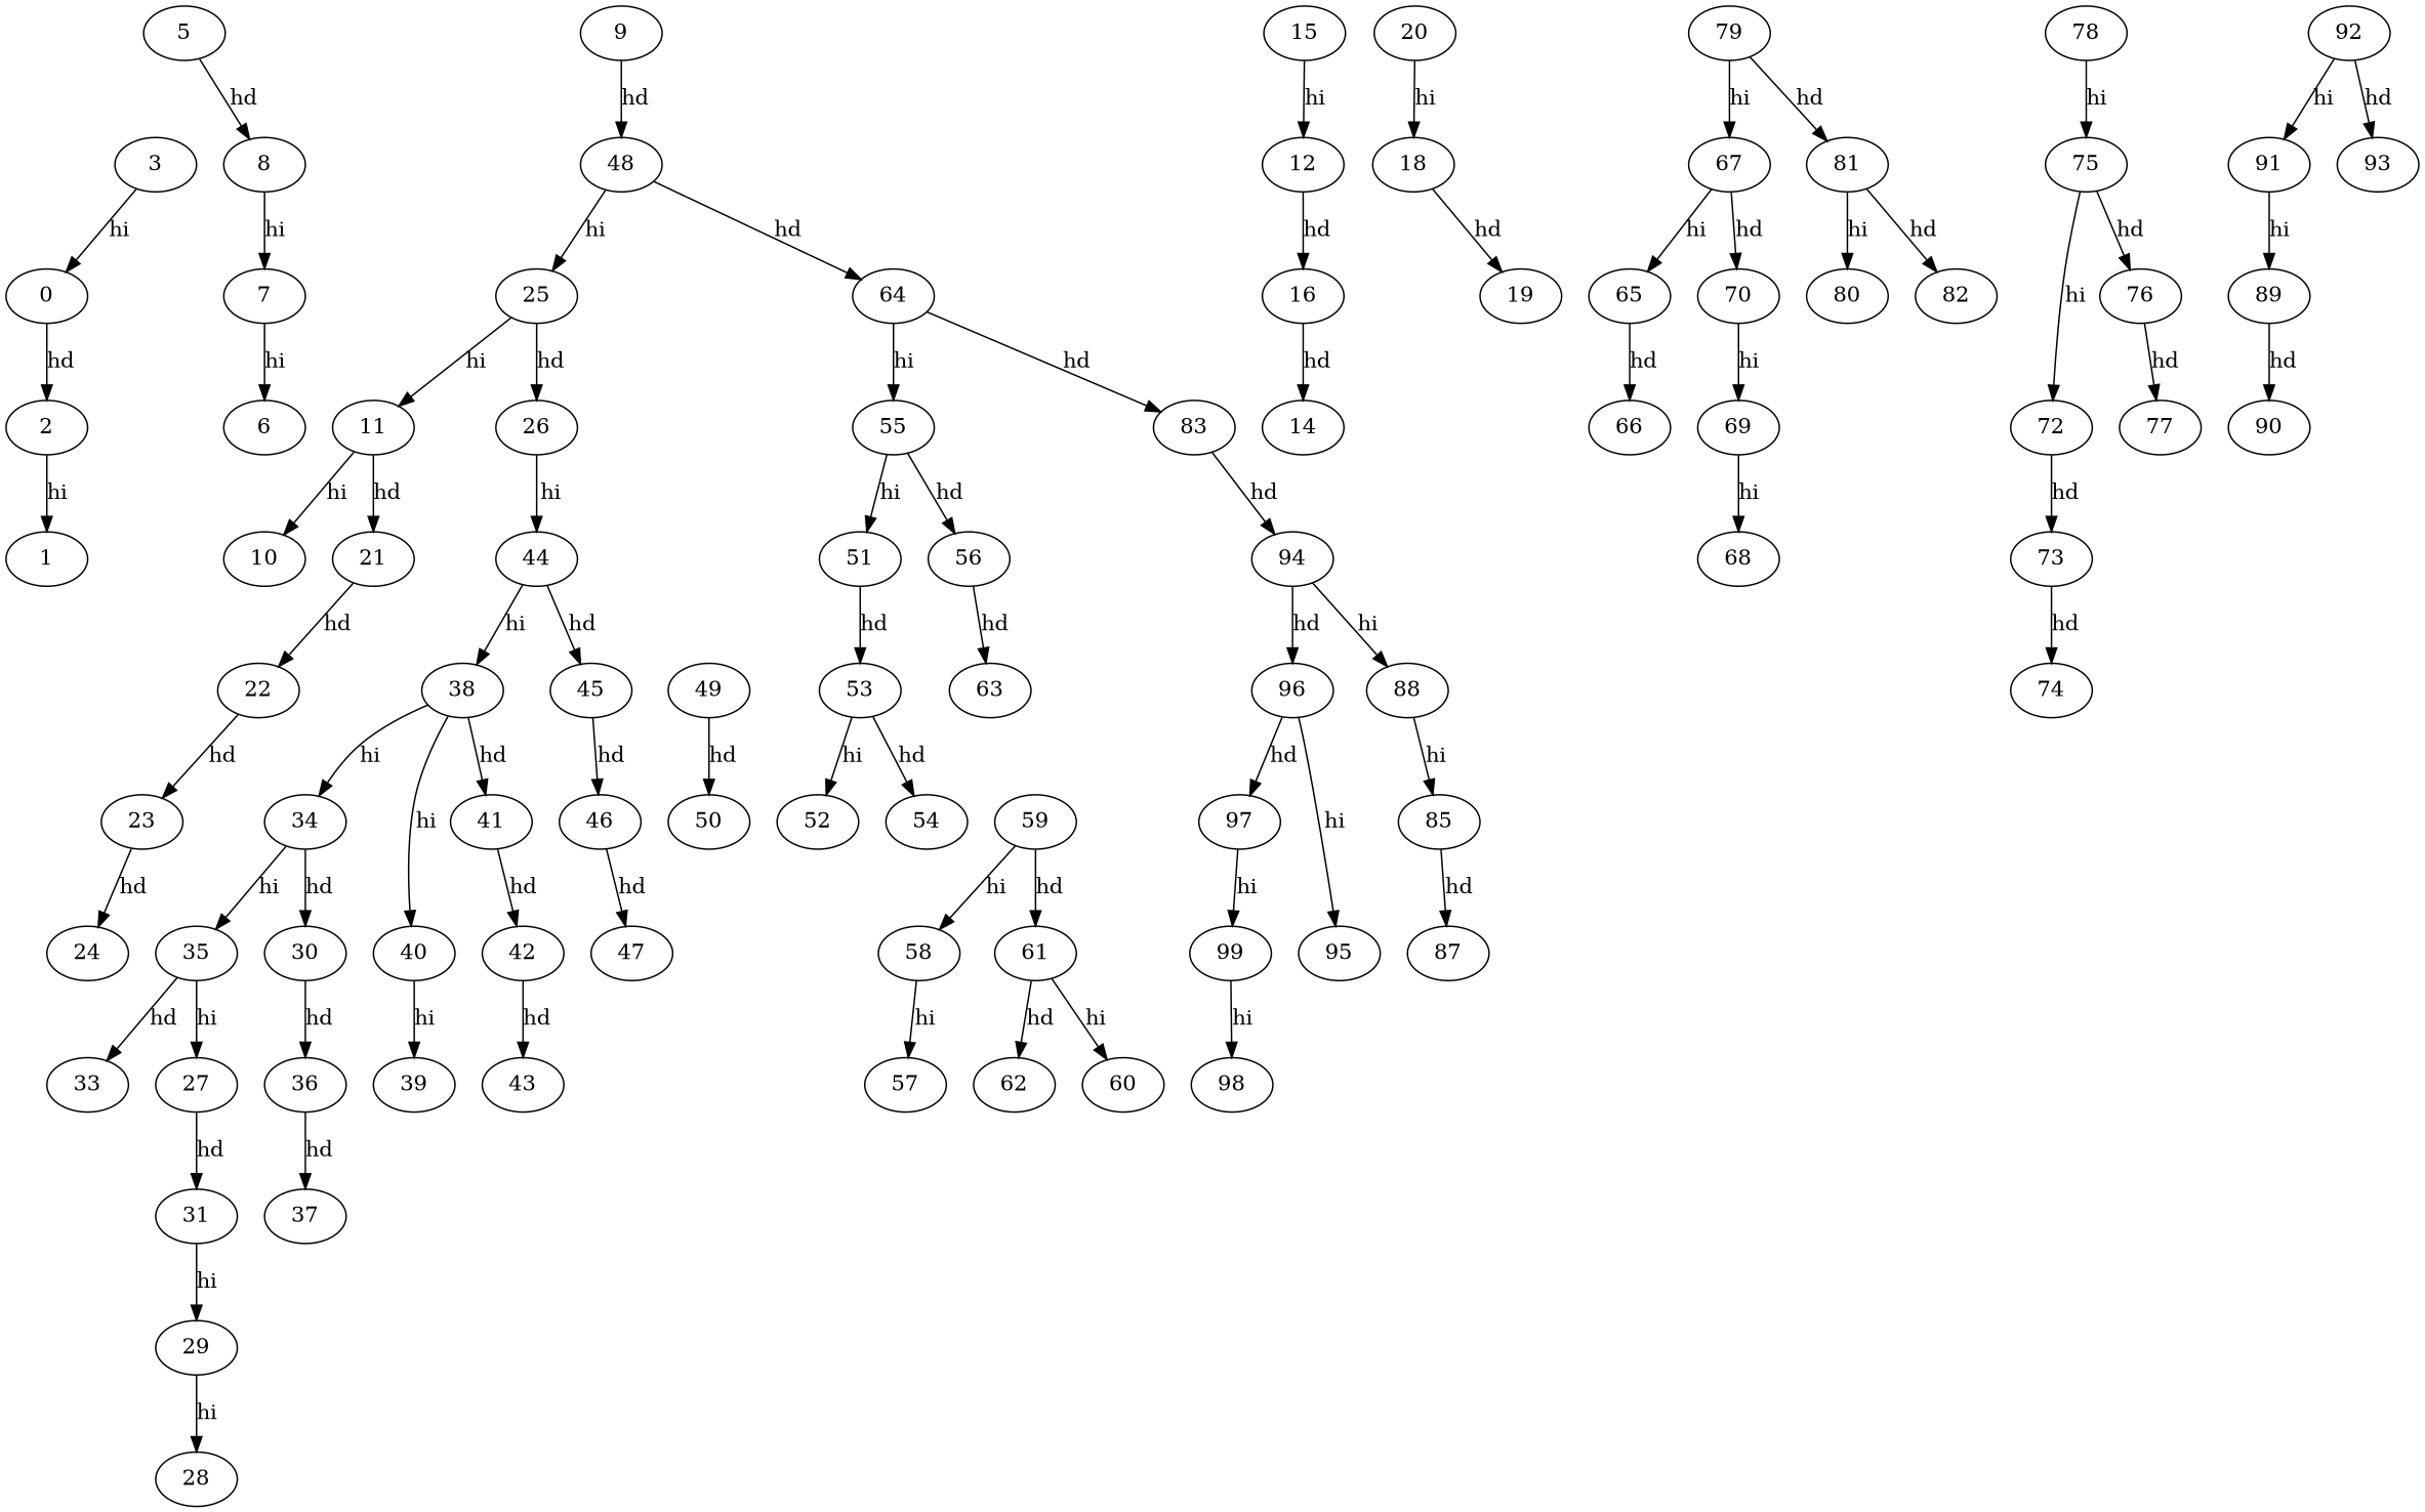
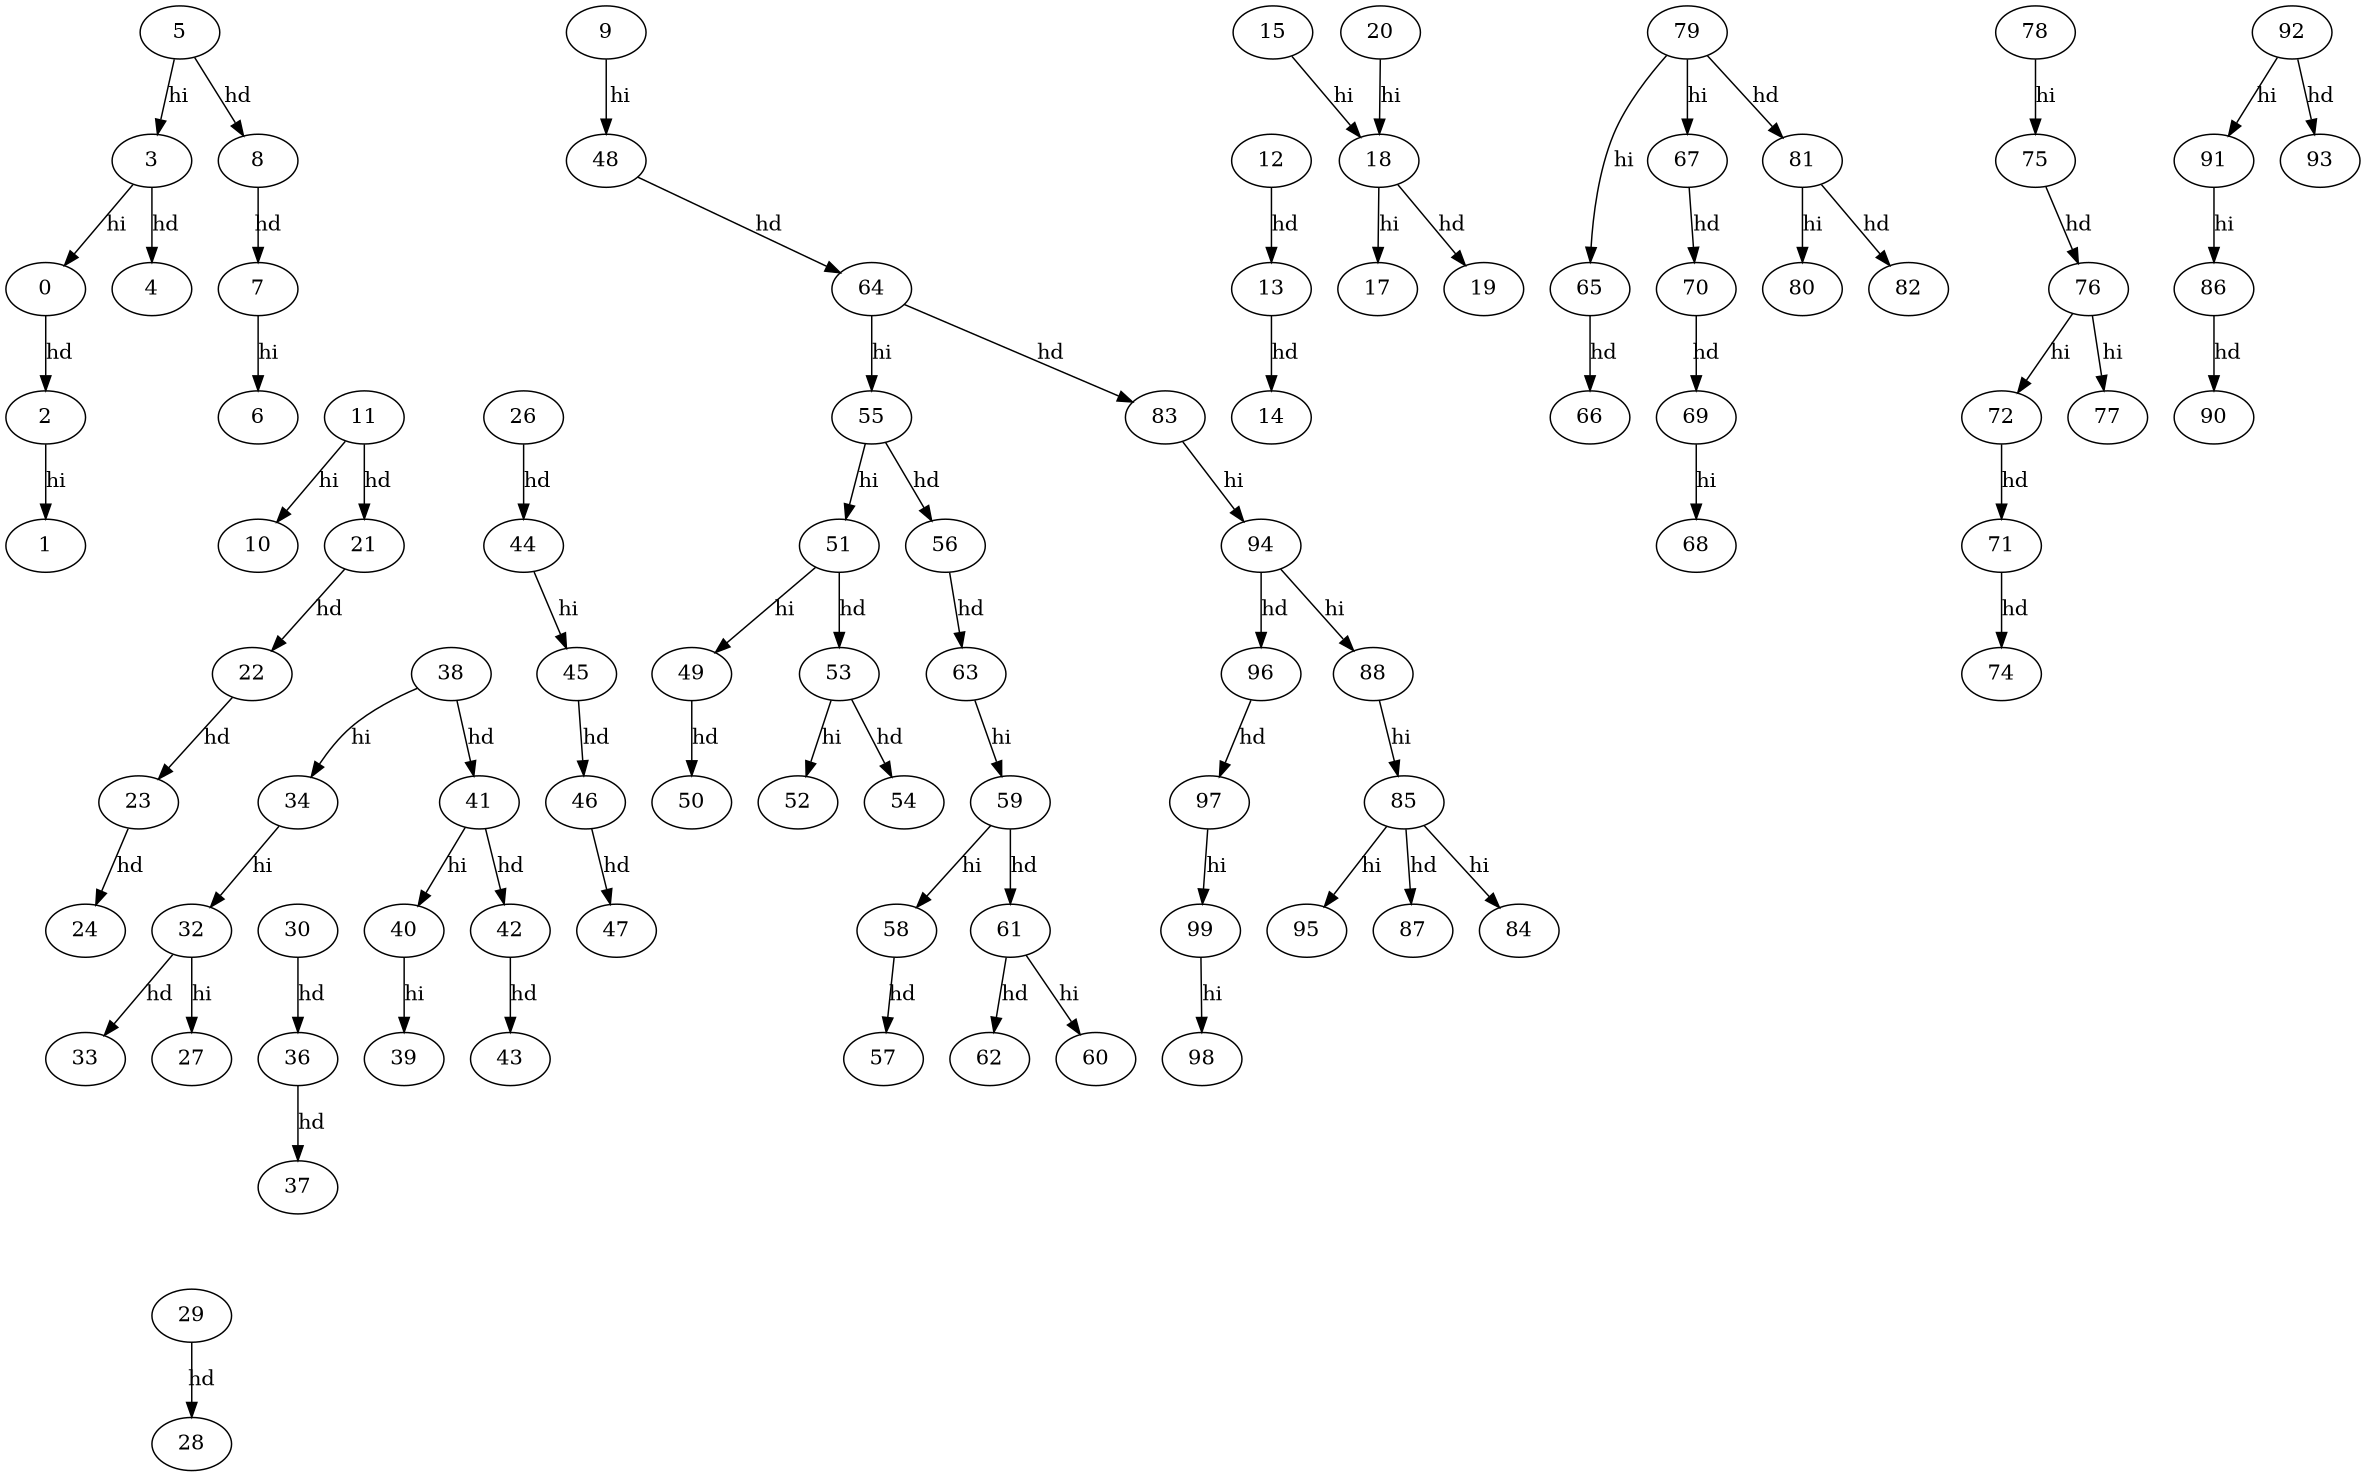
  digraph {
    0
    2
    1
    3
+   4
    5
    8
    7
    6
    9
    48
-   25
    64
    11
    26
    55
    83
    10
    21
    22
    23
    12
-   13 [label=16]
+   13
    14
    15
    20
    18
+   17
    19
    24
    44
    38
    45
    34
    41
    46
    27
-   31
    29
    28
-   32 [label=35]
+   32
    33
    n43 [label=30]
    36
    37
    40
    42
    39
    43
    47
    51
    56
    94
    49
    50
    53
    52
    54
    63
    59
    58
    61
    57
    60
    62
    79
    67
    81
    88
    96
    65
    66
    70
    69
    68
    78
    75
    72
    76
-   73
+   73 [label=71]
    74
    77
    80
    82
    85
    95
    97
+   84
    87
    92
    91
    93
-   89
+   89 [label=86]
    90
    99
    98
    0 -> 2 [label=hd]
    2 -> 1 [label=hi]
    3 -> 0 [label=hi]
+   3 -> 4 [label=hd]
+   5 -> 3 [label=hi]
    5 -> 8 [label=hd]
-   8 -> 7 [label=hi]
+   8 -> 7 [label=hd]
    7 -> 6 [label=hi]
-   9 -> 48 [label=hd]
-   48 -> 25 [label=hi]
+   9 -> 48 [label=hi]
    48 -> 64 [label=hd]
-   25 -> 11 [label=hi]
-   25 -> 26 [label=hd]
    64 -> 55 [label=hi]
    64 -> 83 [label=hd]
    11 -> 10 [label=hi]
    11 -> 21 [label=hd]
-   26 -> 44 [label=hi]
+   26 -> 44 [label=hd]
    55 -> 51 [label=hi]
    55 -> 56 [label=hd]
-   83 -> 94 [label=hd]
+   83 -> 94 [label=hi]
    21 -> 22 [label=hd]
    22 -> 23 [label=hd]
    23 -> 24 [label=hd]
    12 -> 13 [label=hd]
    13 -> 14 [label=hd]
-   15 -> 12 [label=hi]
+   15 -> 18 [label=hi]
    20 -> 18 [label=hi]
+   18 -> 17 [label=hi]
    18 -> 19 [label=hd]
-   44 -> 38 [label=hi]
-   44 -> 45 [label=hd]
+   44 -> 45 [label=hi]
    38 -> 34 [label=hi]
    38 -> 41 [label=hd]
    45 -> 46 [label=hd]
    34 -> 32 [label=hi]
-   34 -> n43 [label=hd]
-   38 -> 40 [label=hi]
+   41 -> 40 [label=hi]
    41 -> 42 [label=hd]
    46 -> 47 [label=hd]
-   27 -> 31 [label=hd]
-   31 -> 29 [label=hi]
-   29 -> 28 [label=hi]
+   29 -> 28 [label=hd]
    32 -> 27 [label=hi]
    32 -> 33 [label=hd]
    n43 -> 36 [label=hd]
    36 -> 37 [label=hd]
    40 -> 39 [label=hi]
    42 -> 43 [label=hd]
+   51 -> 49 [label=hi]
    51 -> 53 [label=hd]
    56 -> 63 [label=hd]
    94 -> 88 [label=hi]
    94 -> 96 [label=hd]
    49 -> 50 [label=hd]
    53 -> 52 [label=hi]
    53 -> 54 [label=hd]
+   63 -> 59 [label=hi]
    59 -> 58 [label=hi]
    59 -> 61 [label=hd]
-   58 -> 57 [label=hi]
+   58 -> 57 [label=hd]
    61 -> 60 [label=hi]
    61 -> 62 [label=hd]
    79 -> 67 [label=hi]
    79 -> 81 [label=hd]
-   67 -> 65 [label=hi]
+   79 -> 65 [label=hi]
    67 -> 70 [label=hd]
    81 -> 80 [label=hi]
    81 -> 82 [label=hd]
    88 -> 85 [label=hi]
-   96 -> 95 [label=hi]
+   85 -> 95 [label=hi]
    96 -> 97 [label=hd]
    65 -> 66 [label=hd]
-   70 -> 69 [label=hi]
+   70 -> 69 [label=hd]
    69 -> 68 [label=hi]
    78 -> 75 [label=hi]
-   75 -> 72 [label=hi]
+   76 -> 72 [label=hi]
    75 -> 76 [label=hd]
    72 -> 73 [label=hd]
-   76 -> 77 [label=hd]
+   76 -> 77 [label=hi]
    73 -> 74 [label=hd]
+   85 -> 84 [label=hi]
    85 -> 87 [label=hd]
    97 -> 99 [label=hi]
    92 -> 91 [label=hi]
    92 -> 93 [label=hd]
    91 -> 89 [label=hi]
    89 -> 90 [label=hd]
    99 -> 98 [label=hi]
  }
